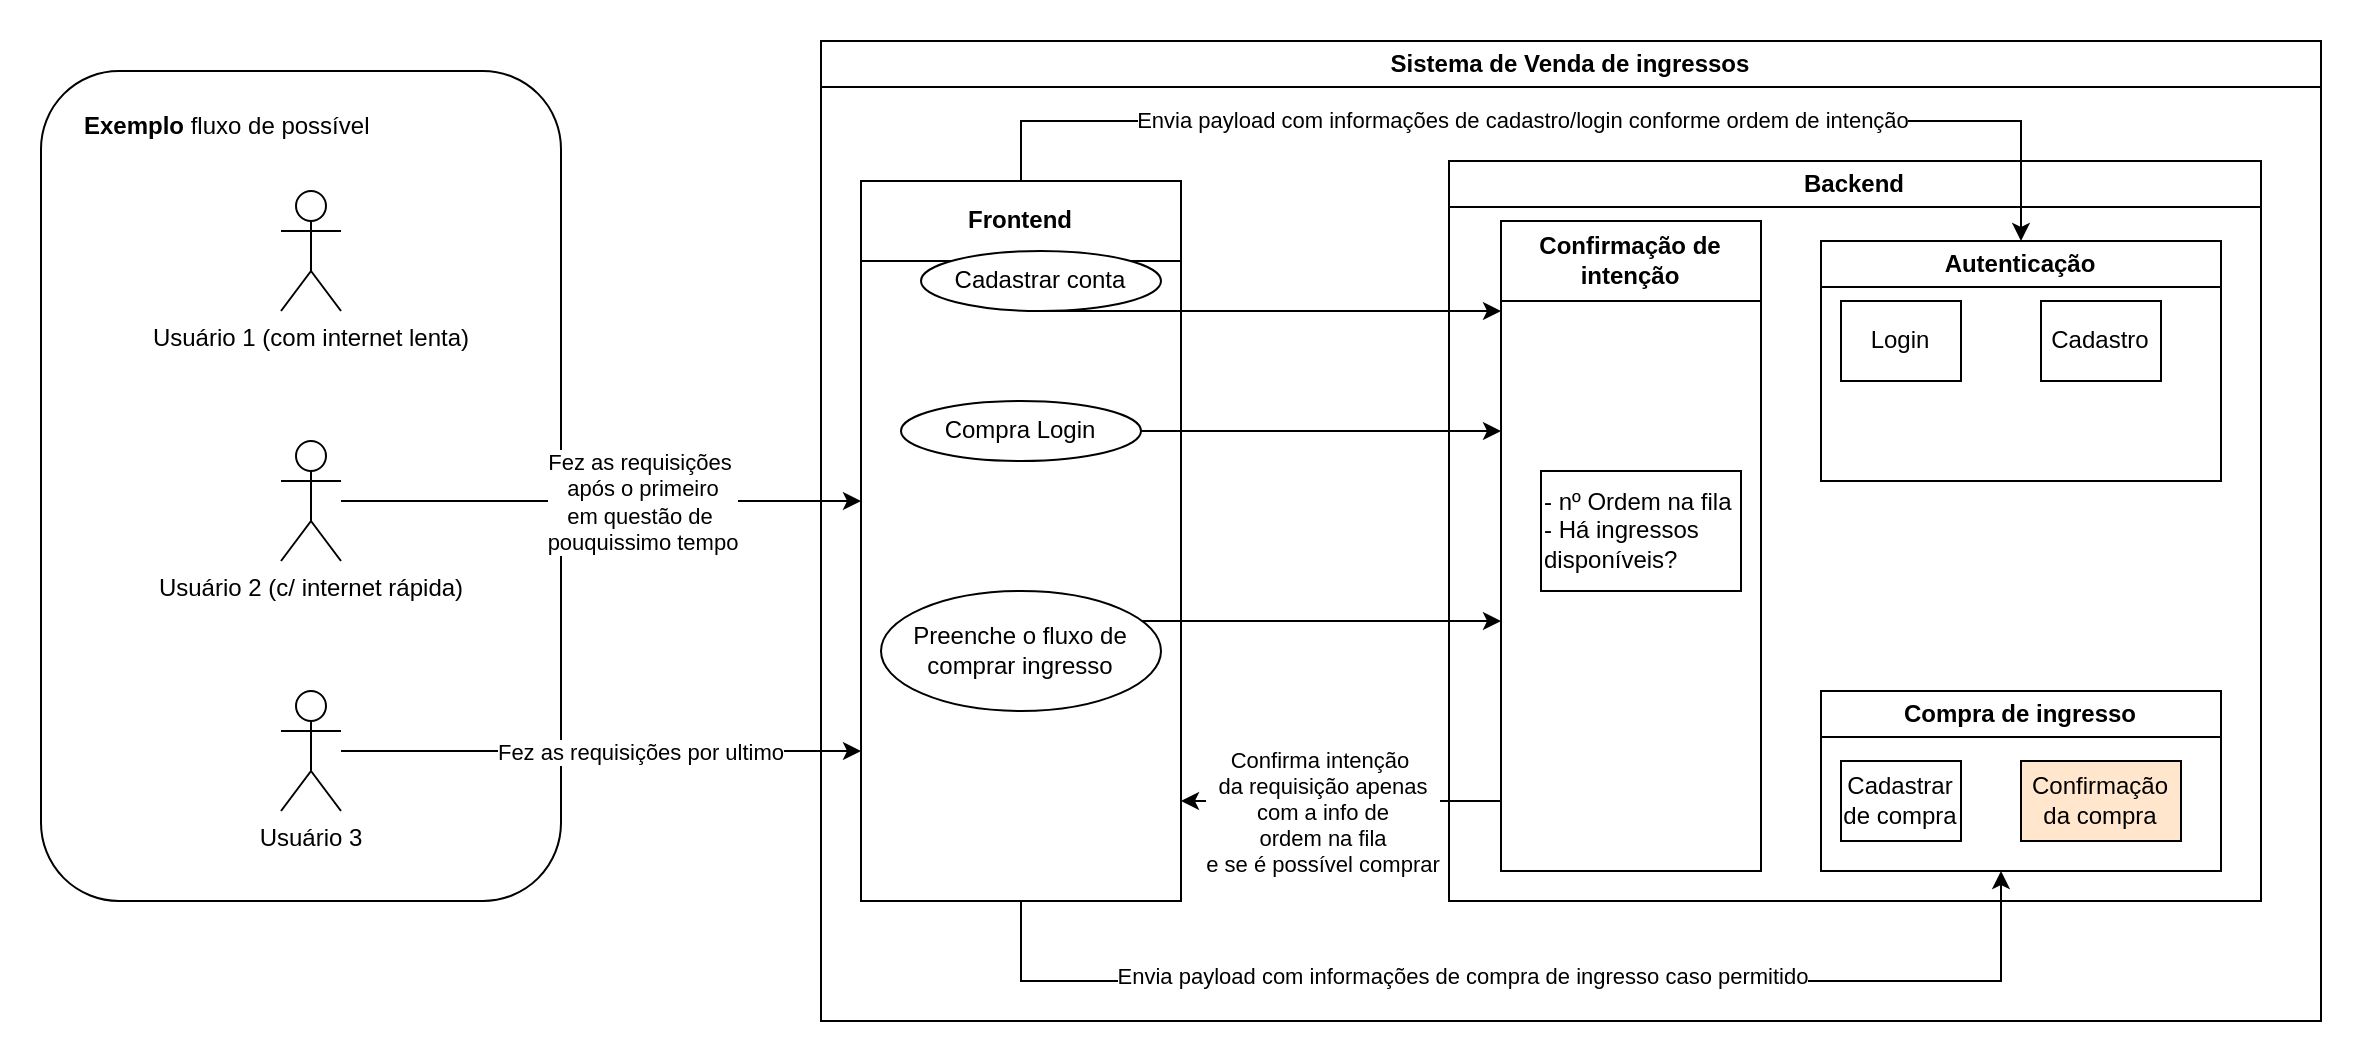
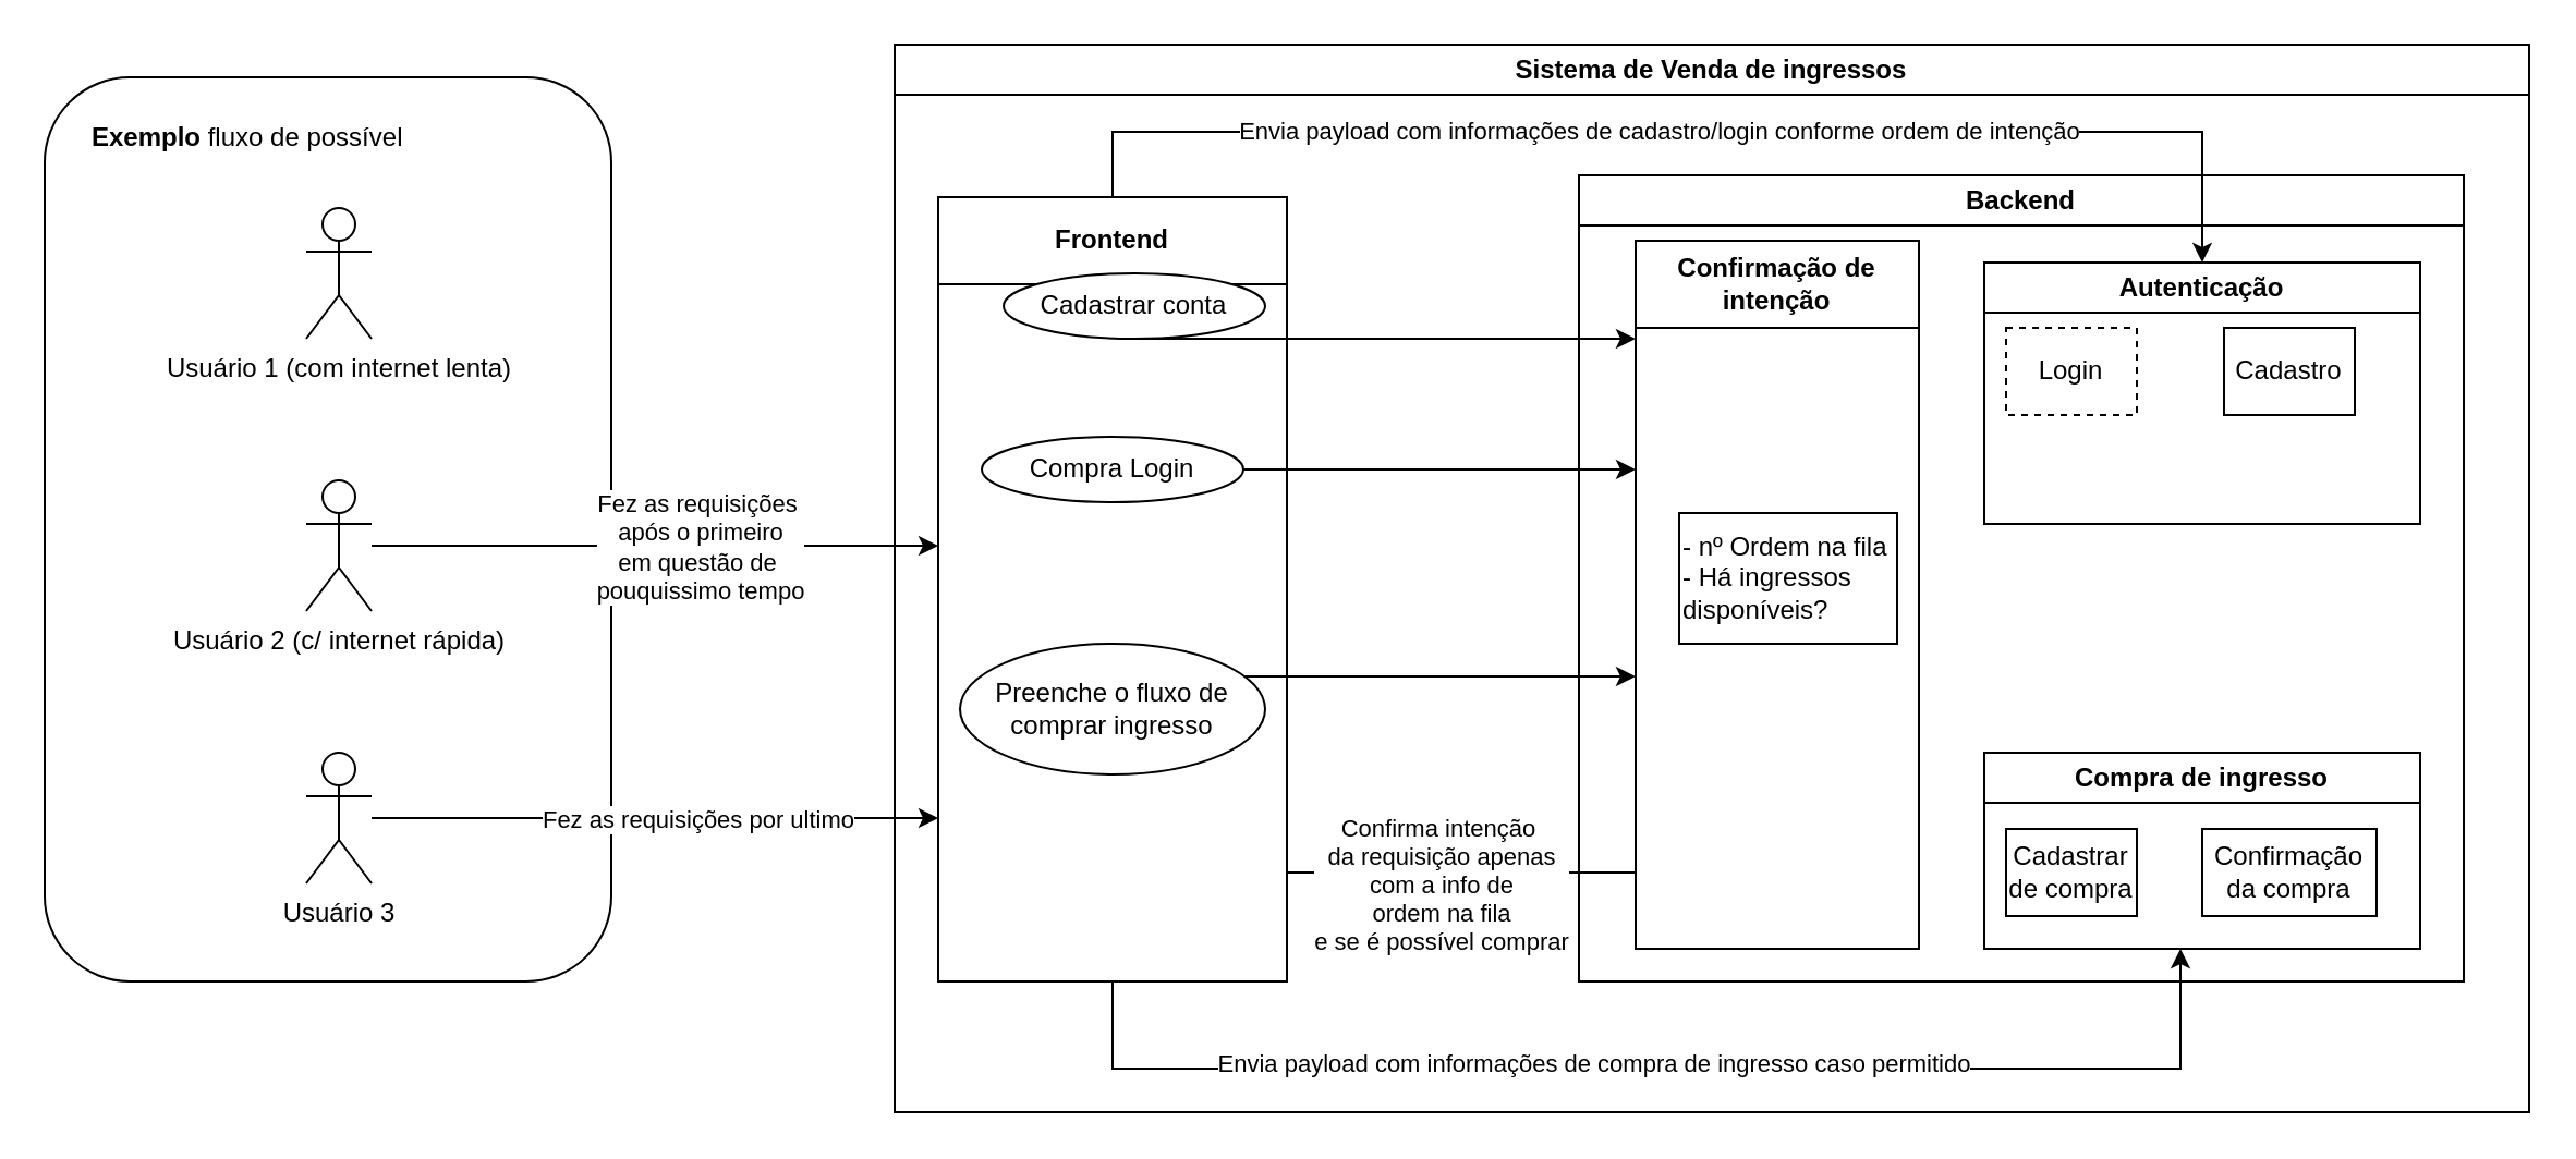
  <mxCell id="0" />
  <mxCell id="1" parent="0" />
  <mxCell id="2" value="" style="rounded=1;whiteSpace=wrap;html=1;align=left;" vertex="1" parent="1"><mxGeometry x="20" y="35" width="260" height="415" as="geometry" /></mxCell>
  <mxCell id="3" value="Sistema de Venda de ingressos" style="swimlane;whiteSpace=wrap;html=1;" vertex="1" parent="1"><mxGeometry x="410" y="20" width="750" height="490" as="geometry"><mxRectangle x="230" y="70" width="210" height="30" as="alternateBounds" /></mxGeometry></mxCell>
  <mxCell id="4" value="Backend" style="swimlane;whiteSpace=wrap;html=1;" vertex="1" parent="3"><mxGeometry x="314" y="60" width="406" height="370" as="geometry" /></mxCell>
  <mxCell id="5" value="Autenticação" style="swimlane;whiteSpace=wrap;html=1;" vertex="1" parent="4"><mxGeometry x="186" y="40" width="200" height="120" as="geometry" /></mxCell>
- <mxCell id="6" value="&lt;div align=&quot;center&quot;&gt;Login&lt;/div&gt;" style="rounded=0;whiteSpace=wrap;html=1;align=center;" vertex="1" parent="5"><mxGeometry x="10" y="30" width="60" height="40" as="geometry" /></mxCell>
+ <mxCell id="6" value="&lt;div align=&quot;center&quot;&gt;Login&lt;/div&gt;" style="rounded=0;whiteSpace=wrap;html=1;align=center;dashed=1;" vertex="1" parent="5"><mxGeometry x="10" y="30" width="60" height="40" as="geometry" /></mxCell>
  <mxCell id="7" value="&lt;div align=&quot;center&quot;&gt;Cadastro&lt;/div&gt;" style="rounded=0;whiteSpace=wrap;html=1;align=center;" vertex="1" parent="5"><mxGeometry x="110" y="30" width="60" height="40" as="geometry" /></mxCell>
  <mxCell id="8" value="Compra de ingresso" style="swimlane;whiteSpace=wrap;html=1;" vertex="1" parent="4"><mxGeometry x="186" y="265" width="200" height="90" as="geometry" /></mxCell>
  <mxCell id="9" value="Cadastrar de compra" style="rounded=0;whiteSpace=wrap;html=1;align=center;" vertex="1" parent="8"><mxGeometry x="10" y="35" width="60" height="40" as="geometry" /></mxCell>
- <mxCell id="10" value="Confirmação da compra" style="rounded=0;whiteSpace=wrap;html=1;align=center;fillColor=#ffe6cc;" vertex="1" parent="8"><mxGeometry x="100" y="35" width="80" height="40" as="geometry" /></mxCell>
- <mxCell id="11" style="edgeStyle=orthogonalEdgeStyle;rounded=0;orthogonalLoop=1;jettySize=auto;html=1;" edge="1" parent="3" source="13" target="17"><mxGeometry relative="1" as="geometry"><Array as="points"><mxPoint x="220" y="380" /><mxPoint x="220" y="380" /></Array></mxGeometry></mxCell>
+ <mxCell id="10" value="Confirmação da compra" style="rounded=0;whiteSpace=wrap;html=1;align=center;" vertex="1" parent="8"><mxGeometry x="100" y="35" width="80" height="40" as="geometry" /></mxCell>
+ <mxCell id="11" style="edgeStyle=orthogonalEdgeStyle;rounded=0;orthogonalLoop=1;jettySize=auto;html=1;endArrow=none;" edge="1" parent="3" source="13" target="17"><mxGeometry relative="1" as="geometry"><Array as="points"><mxPoint x="220" y="380" /><mxPoint x="220" y="380" /></Array></mxGeometry></mxCell>
  <mxCell id="12" value="&lt;div&gt;Confirma intenção&amp;nbsp;&lt;/div&gt;&lt;div&gt;da requisição apenas&lt;/div&gt;&lt;div&gt;com a info de&lt;br&gt;&lt;/div&gt;&lt;div&gt;ordem na fila&lt;/div&gt;&lt;div&gt;e se é possível comprar&lt;br&gt;&lt;/div&gt;" style="edgeLabel;html=1;align=center;verticalAlign=middle;resizable=0;points=[];" vertex="1" connectable="0" parent="11"><mxGeometry x="-0.281" relative="1" as="geometry"><mxPoint x="-32" y="5" as="offset" /></mxGeometry></mxCell>
  <mxCell id="13" value="Confirmação de intenção" style="swimlane;whiteSpace=wrap;html=1;startSize=40;" vertex="1" parent="3"><mxGeometry x="340" y="90" width="130" height="325" as="geometry" /></mxCell>
  <mxCell id="14" value="&lt;div align=&quot;left&quot;&gt;- nº Ordem na fila&lt;/div&gt;&lt;div align=&quot;left&quot;&gt;- Há ingressos disponíveis?&lt;br&gt;&lt;/div&gt;" style="rounded=0;whiteSpace=wrap;html=1;align=left;" vertex="1" parent="13"><mxGeometry x="20" y="125" width="100" height="60" as="geometry" /></mxCell>
  <mxCell id="15" style="edgeStyle=orthogonalEdgeStyle;rounded=0;orthogonalLoop=1;jettySize=auto;html=1;" edge="1" parent="3" source="17" target="8"><mxGeometry relative="1" as="geometry"><Array as="points"><mxPoint x="100" y="470" /><mxPoint x="590" y="470" /></Array></mxGeometry></mxCell>
  <mxCell id="16" value="Envia payload com informações de compra de ingresso caso permitido" style="edgeLabel;html=1;align=center;verticalAlign=middle;resizable=0;points=[];" vertex="1" connectable="0" parent="15"><mxGeometry x="-0.111" y="3" relative="1" as="geometry"><mxPoint as="offset" /></mxGeometry></mxCell>
  <mxCell id="17" value="Frontend" style="swimlane;whiteSpace=wrap;html=1;startSize=40;" vertex="1" parent="3"><mxGeometry x="20" y="70" width="160" height="360" as="geometry" /></mxCell>
  <mxCell id="18" value="Cadastrar conta" style="ellipse;whiteSpace=wrap;html=1;" vertex="1" parent="17"><mxGeometry x="30" y="35" width="120" height="30" as="geometry" /></mxCell>
  <mxCell id="19" value="Compra Login" style="ellipse;whiteSpace=wrap;html=1;" vertex="1" parent="17"><mxGeometry x="20" y="110" width="120" height="30" as="geometry" /></mxCell>
  <mxCell id="20" value="Preenche o fluxo de comprar ingresso" style="ellipse;whiteSpace=wrap;html=1;" vertex="1" parent="17"><mxGeometry x="10" y="205" width="140" height="60" as="geometry" /></mxCell>
  <mxCell id="21" style="edgeStyle=orthogonalEdgeStyle;rounded=0;orthogonalLoop=1;jettySize=auto;html=1;entryX=0.5;entryY=0;entryDx=0;entryDy=0;" edge="1" parent="3" source="17" target="5"><mxGeometry relative="1" as="geometry"><Array as="points"><mxPoint x="100" y="40" /><mxPoint x="600" y="40" /></Array></mxGeometry></mxCell>
  <mxCell id="22" value="Envia payload com informações de cadastro/login conforme ordem de intenção" style="edgeLabel;html=1;align=center;verticalAlign=middle;resizable=0;points=[];" vertex="1" connectable="0" parent="21"><mxGeometry x="-0.05" y="1" relative="1" as="geometry"><mxPoint as="offset" /></mxGeometry></mxCell>
  <mxCell id="23" style="edgeStyle=orthogonalEdgeStyle;rounded=0;orthogonalLoop=1;jettySize=auto;html=1;" edge="1" parent="3" source="18"><mxGeometry relative="1" as="geometry"><mxPoint x="340" y="135" as="targetPoint" /><Array as="points"><mxPoint x="340" y="135" /></Array></mxGeometry></mxCell>
  <mxCell id="24" style="edgeStyle=orthogonalEdgeStyle;rounded=0;orthogonalLoop=1;jettySize=auto;html=1;" edge="1" parent="3" source="19" target="13"><mxGeometry relative="1" as="geometry"><Array as="points"><mxPoint x="300" y="195" /><mxPoint x="300" y="195" /></Array></mxGeometry></mxCell>
  <mxCell id="25" style="edgeStyle=orthogonalEdgeStyle;rounded=0;orthogonalLoop=1;jettySize=auto;html=1;" edge="1" parent="3" source="20" target="13"><mxGeometry relative="1" as="geometry"><Array as="points"><mxPoint x="310" y="290" /><mxPoint x="310" y="290" /></Array></mxGeometry></mxCell>
  <mxCell id="26" value="&lt;div&gt;Usuário 1 (com internet lenta)&lt;br&gt;&lt;/div&gt;" style="shape=umlActor;verticalLabelPosition=bottom;verticalAlign=top;html=1;outlineConnect=0;" vertex="1" parent="1"><mxGeometry x="140" y="95" width="30" height="60" as="geometry" /></mxCell>
  <mxCell id="27" style="edgeStyle=orthogonalEdgeStyle;rounded=0;orthogonalLoop=1;jettySize=auto;html=1;" edge="1" parent="1" source="29" target="17"><mxGeometry relative="1" as="geometry"><Array as="points"><mxPoint x="370" y="250" /><mxPoint x="370" y="250" /></Array></mxGeometry></mxCell>
  <mxCell id="28" value="&lt;div&gt;Fez as requisições&amp;nbsp;&lt;/div&gt;&lt;div&gt;após o primeiro&lt;/div&gt;&lt;div&gt;em questão de&amp;nbsp;&lt;/div&gt;&lt;div&gt;pouquissimo tempo&lt;br&gt;&lt;/div&gt;" style="edgeLabel;html=1;align=center;verticalAlign=middle;resizable=0;points=[];" vertex="1" connectable="0" parent="27"><mxGeometry x="0.323" y="-2" relative="1" as="geometry"><mxPoint x="-22" y="-2" as="offset" /></mxGeometry></mxCell>
  <mxCell id="29" value="&lt;div&gt;Usuário 2 (c/ internet rápida)&lt;/div&gt;" style="shape=umlActor;verticalLabelPosition=bottom;verticalAlign=top;html=1;outlineConnect=0;" vertex="1" parent="1"><mxGeometry x="140" y="220" width="30" height="60" as="geometry" /></mxCell>
  <mxCell id="30" style="edgeStyle=orthogonalEdgeStyle;rounded=0;orthogonalLoop=1;jettySize=auto;html=1;" edge="1" parent="1" source="32" target="17"><mxGeometry relative="1" as="geometry"><Array as="points"><mxPoint x="350" y="375" /><mxPoint x="350" y="375" /></Array></mxGeometry></mxCell>
  <mxCell id="31" value="Fez as requisições por ultimo" style="edgeLabel;html=1;align=center;verticalAlign=middle;resizable=0;points=[];" vertex="1" connectable="0" parent="30"><mxGeometry x="0.146" relative="1" as="geometry"><mxPoint as="offset" /></mxGeometry></mxCell>
  <mxCell id="32" value="Usuário 3" style="shape=umlActor;verticalLabelPosition=bottom;verticalAlign=top;html=1;outlineConnect=0;" vertex="1" parent="1"><mxGeometry x="140" y="345" width="30" height="60" as="geometry" /></mxCell>
  <mxCell id="33" value="&lt;div align=&quot;left&quot; style=&quot;line-height: 100%;&quot;&gt;&lt;b&gt;Exemplo&lt;/b&gt; fluxo de possível&lt;br&gt;&lt;/div&gt;" style="text;whiteSpace=wrap;html=1;" vertex="1" parent="1"><mxGeometry x="40" y="50" width="180" height="40" as="geometry" /></mxCell>
